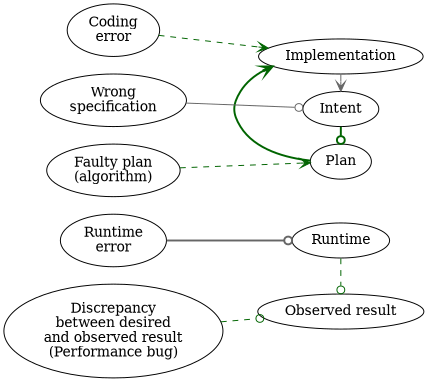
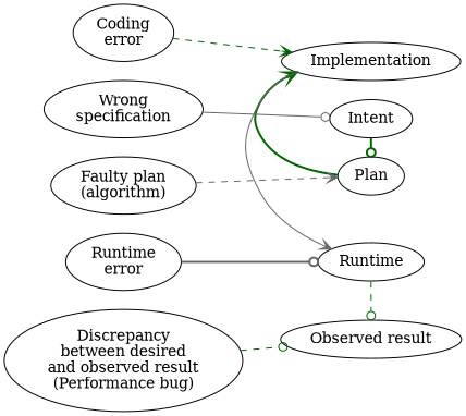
  digraph {
    rankdir=LR
    edge [arrowhead=odot color=darkgreen style=dashed]
    Intent
    Plan
    Implementation
    n4 [label=Runtime]
    "Observed result"
    "Wrong\nspecification"
    "Faulty plan\n(algorithm)"
    "Coding\nerror"
    "Runtime\nerror"
    "Discrepancy\nbetween desired\nand observed result\n(Performance bug)"
    subgraph sub_1 {
      rank=same
      Intent
      Plan
      Implementation
      n4
      "Observed result"
    }
    Intent -> Plan [style=bold]
    Plan -> Implementation [arrowhead=vee style=bold]
-   Implementation -> Intent [arrowhead=vee color=gray40 style=solid]
+   Implementation -> n4 [arrowhead=vee color=gray40 style=solid]
    n4 -> "Observed result"
    "Wrong\nspecification" -> Intent [color=gray40 style=solid]
-   "Faulty plan\n(algorithm)" -> Plan [arrowhead=vee]
+   "Faulty plan\n(algorithm)" -> Plan [arrowhead=vee color=gray40]
    "Coding\nerror" -> Implementation [arrowhead=vee]
    "Runtime\nerror" -> n4 [color=gray40 style=bold]
    "Discrepancy\nbetween desired\nand observed result\n(Performance bug)" -> "Observed result"
  }
